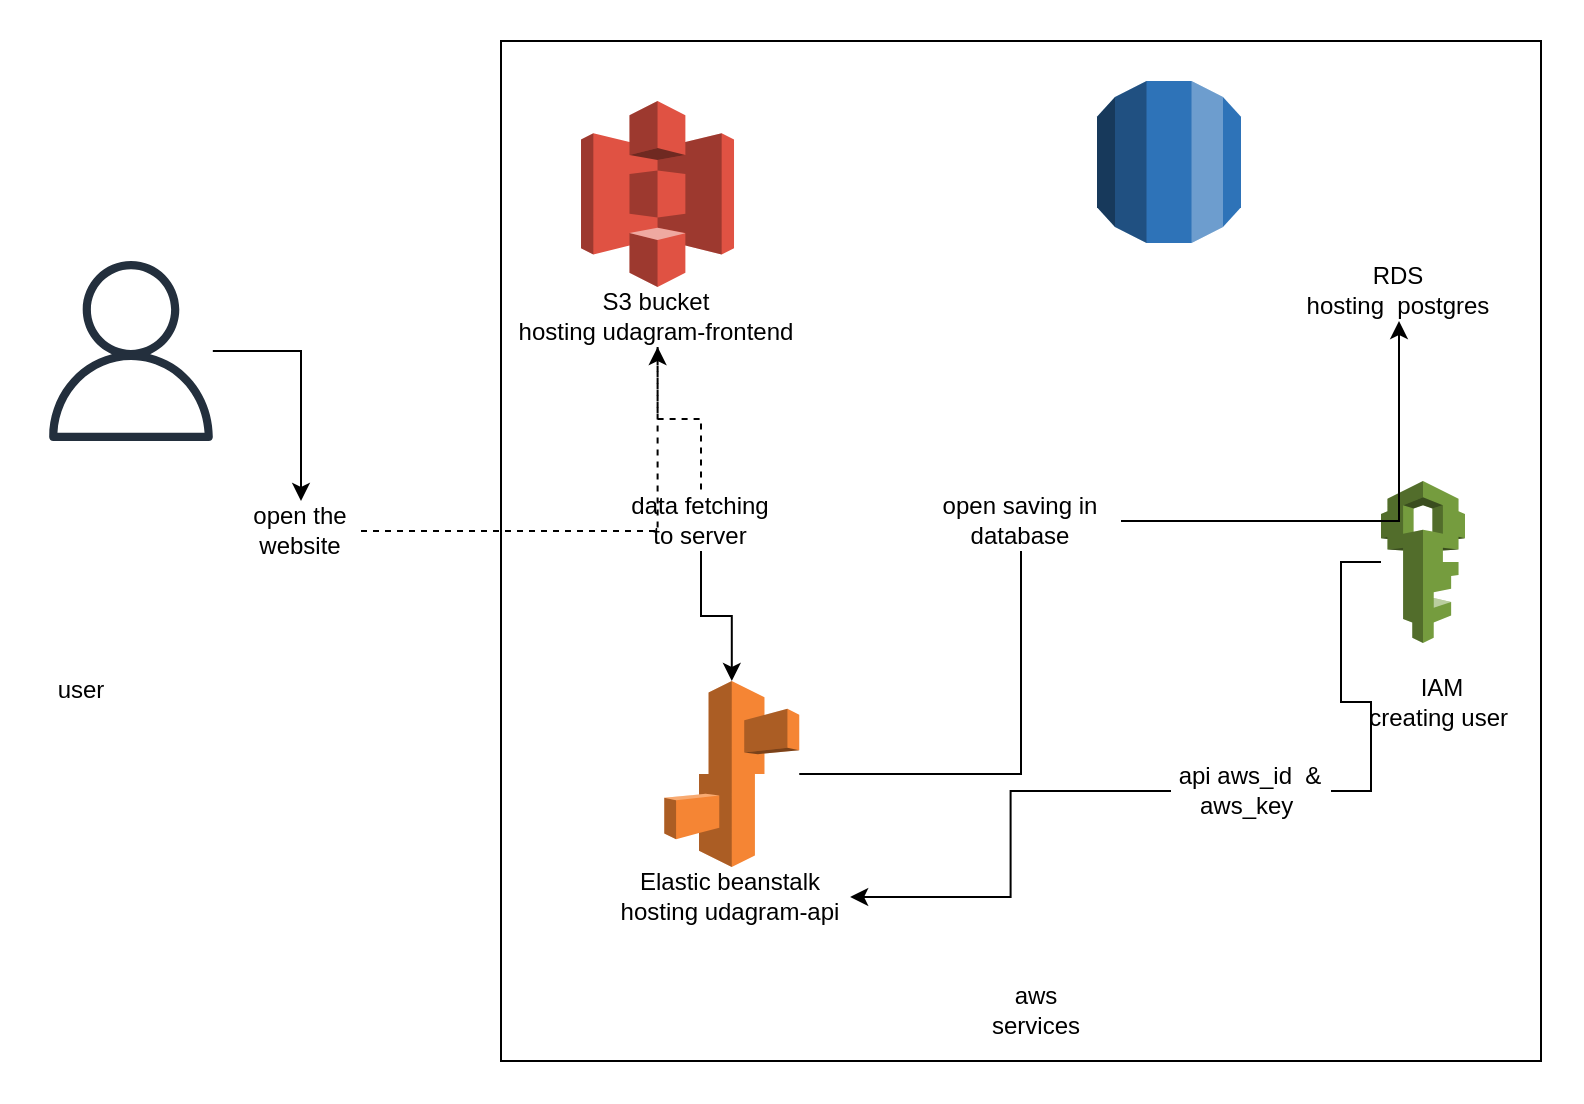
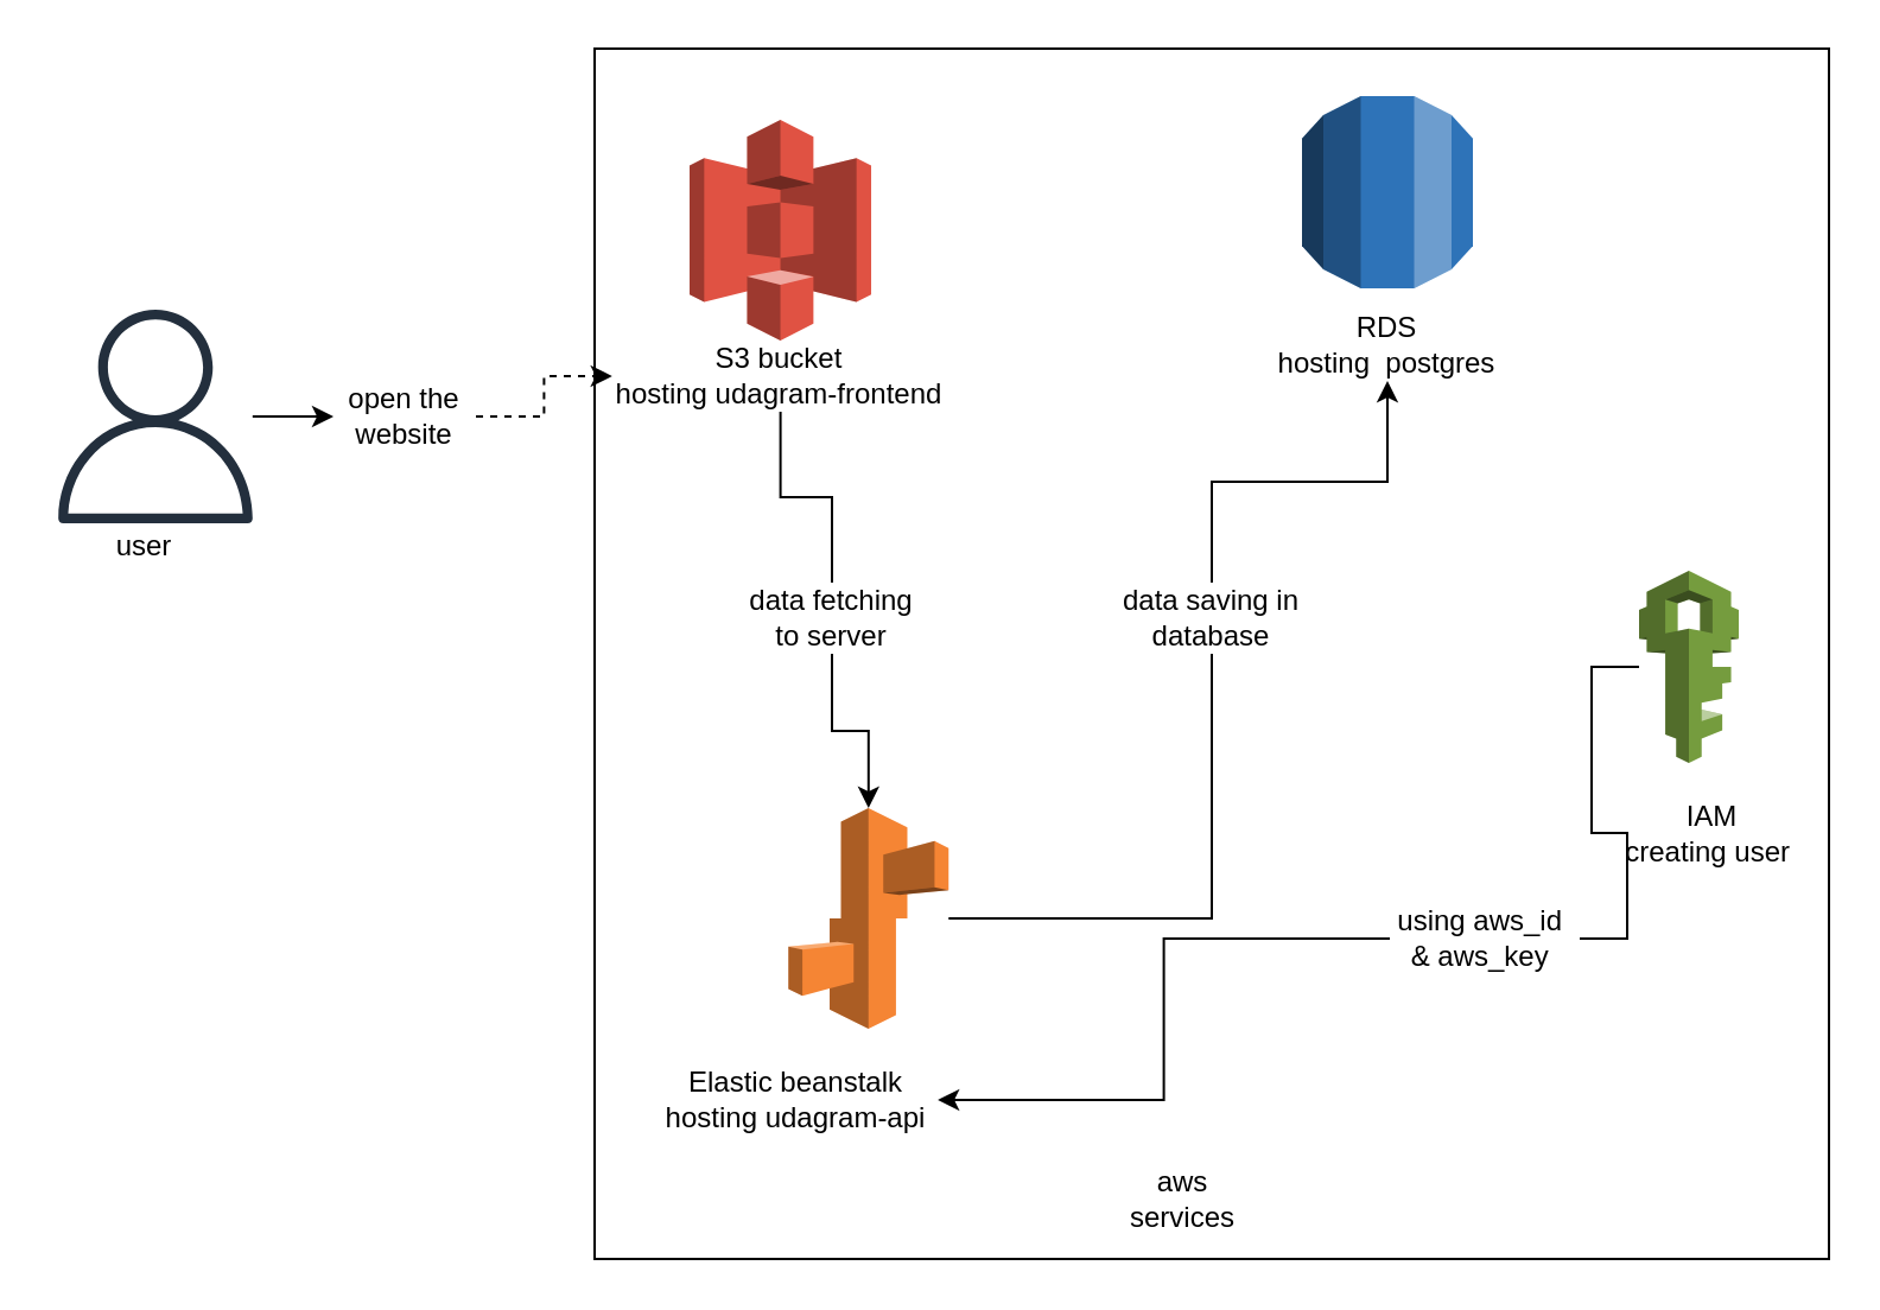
  <mxCell id="0" />
  <mxCell id="1" parent="0" />
  <mxCell id="2" value="" style="rounded=0;whiteSpace=wrap;html=1;" vertex="1" parent="1"><mxGeometry x="250" y="20" width="520" height="510" as="geometry" /></mxCell>
  <mxCell id="3" style="edgeStyle=orthogonalEdgeStyle;rounded=0;orthogonalLoop=1;jettySize=auto;html=1;entryX=1;entryY=0.5;entryDx=0;entryDy=0;startArrow=none;" edge="1" parent="1" source="23" target="17"><mxGeometry relative="1" as="geometry" /></mxCell>
  <mxCell id="4" value="" style="outlineConnect=0;dashed=0;verticalLabelPosition=bottom;verticalAlign=top;align=center;html=1;shape=mxgraph.aws3.iam;fillColor=#759C3E;gradientColor=none;" vertex="1" parent="1"><mxGeometry x="690" y="240" width="42" height="81" as="geometry" /></mxCell>
  <mxCell id="5" value="" style="outlineConnect=0;dashed=0;verticalLabelPosition=bottom;verticalAlign=top;align=center;html=1;shape=mxgraph.aws3.rds;fillColor=#2E73B8;gradientColor=none;" vertex="1" parent="1"><mxGeometry x="548" y="40" width="72" height="81" as="geometry" /></mxCell>
  <mxCell id="6" value="" style="outlineConnect=0;dashed=0;verticalLabelPosition=bottom;verticalAlign=top;align=center;html=1;shape=mxgraph.aws3.s3;fillColor=#E05243;gradientColor=none;" vertex="1" parent="1"><mxGeometry x="290.01" y="50" width="76.5" height="93" as="geometry" /></mxCell>
  <mxCell id="7" value="" style="edgeStyle=orthogonalEdgeStyle;rounded=0;orthogonalLoop=1;jettySize=auto;html=1;" edge="1" parent="1" source="8" target="12"><mxGeometry relative="1" as="geometry" /></mxCell>
  <mxCell id="8" value="" style="sketch=0;outlineConnect=0;fontColor=#232F3E;gradientColor=none;fillColor=#232F3D;strokeColor=none;dashed=0;verticalLabelPosition=bottom;verticalAlign=top;align=center;html=1;fontSize=12;fontStyle=0;aspect=fixed;pointerEvents=1;shape=mxgraph.aws4.user;" vertex="1" parent="1"><mxGeometry x="20" y="130" width="90" height="90" as="geometry" /></mxCell>
  <mxCell id="9" value="" style="outlineConnect=0;dashed=0;verticalLabelPosition=bottom;verticalAlign=top;align=center;html=1;shape=mxgraph.aws3.elastic_beanstalk;fillColor=#F58534;gradientColor=none;" vertex="1" parent="1"><mxGeometry x="331.63" y="340" width="67.5" height="93" as="geometry" /></mxCell>
- <mxCell id="10" value="user" style="text;html=1;align=center;verticalAlign=middle;resizable=0;points=[];autosize=1;strokeColor=none;fillColor=none;" vertex="1" parent="1"><mxGeometry x="20" y="335" width="40" height="20" as="geometry" /></mxCell>
+ <mxCell id="10" value="user" style="text;html=1;align=center;verticalAlign=middle;resizable=0;points=[];autosize=1;strokeColor=none;fillColor=none;" vertex="1" parent="1"><mxGeometry x="40" y="220" width="40" height="20" as="geometry" /></mxCell>
  <mxCell id="11" value="" style="edgeStyle=orthogonalEdgeStyle;rounded=0;orthogonalLoop=1;jettySize=auto;html=1;dashed=1;" edge="1" parent="1" source="12" target="14"><mxGeometry relative="1" as="geometry" /></mxCell>
- <mxCell id="12" value="open the website" style="text;html=1;strokeColor=none;fillColor=none;align=center;verticalAlign=middle;whiteSpace=wrap;rounded=0;" vertex="1" parent="1"><mxGeometry x="120" y="250" width="60" height="30" as="geometry" /></mxCell>
+ <mxCell id="12" value="open the website" style="text;html=1;strokeColor=none;fillColor=none;align=center;verticalAlign=middle;whiteSpace=wrap;rounded=0;" vertex="1" parent="1"><mxGeometry x="140" y="160" width="60" height="30" as="geometry" /></mxCell>
  <mxCell id="13" style="edgeStyle=orthogonalEdgeStyle;rounded=0;orthogonalLoop=1;jettySize=auto;html=1;startArrow=none;" edge="1" parent="1" source="15" target="9"><mxGeometry relative="1" as="geometry" /></mxCell>
  <mxCell id="14" value="S3 bucket&lt;br&gt;hosting udagram-frontend" style="text;html=1;strokeColor=none;fillColor=none;align=center;verticalAlign=middle;whiteSpace=wrap;rounded=0;" vertex="1" parent="1"><mxGeometry x="257.38" y="143" width="141.75" height="30" as="geometry" /></mxCell>
  <mxCell id="15" value="data fetching to server" style="text;html=1;strokeColor=none;fillColor=none;align=center;verticalAlign=middle;whiteSpace=wrap;rounded=0;" vertex="1" parent="1"><mxGeometry x="310" y="245" width="80" height="30" as="geometry" /></mxCell>
- <mxCell id="16" value="" style="edgeStyle=orthogonalEdgeStyle;rounded=0;orthogonalLoop=1;jettySize=auto;html=1;endArrow=none;dashed=1;" edge="1" parent="1" source="14" target="15"><mxGeometry relative="1" as="geometry"><mxPoint x="328.3" y="185" as="sourcePoint" /><mxPoint x="365.4" y="340" as="targetPoint" /></mxGeometry></mxCell>
- <mxCell id="17" value="Elastic beanstalk&lt;br&gt;hosting udagram-api" style="text;html=1;strokeColor=none;fillColor=none;align=center;verticalAlign=middle;whiteSpace=wrap;rounded=0;" vertex="1" parent="1"><mxGeometry x="306.2" y="433" width="118.37" height="30" as="geometry" /></mxCell>
- <mxCell id="18" value="open saving in database" style="text;html=1;strokeColor=none;fillColor=none;align=center;verticalAlign=middle;whiteSpace=wrap;rounded=0;" vertex="1" parent="1"><mxGeometry x="460" y="245" width="100" height="30" as="geometry" /></mxCell>
+ <mxCell id="16" value="" style="edgeStyle=orthogonalEdgeStyle;rounded=0;orthogonalLoop=1;jettySize=auto;html=1;endArrow=none;" edge="1" parent="1" source="14" target="15"><mxGeometry relative="1" as="geometry"><mxPoint x="328.3" y="185" as="sourcePoint" /><mxPoint x="365.4" y="340" as="targetPoint" /></mxGeometry></mxCell>
+ <mxCell id="17" value="Elastic beanstalk&lt;br&gt;hosting udagram-api" style="text;html=1;strokeColor=none;fillColor=none;align=center;verticalAlign=middle;whiteSpace=wrap;rounded=0;" vertex="1" parent="1"><mxGeometry x="276.2" y="448" width="118.37" height="30" as="geometry" /></mxCell>
+ <mxCell id="18" value="data saving in database" style="text;html=1;strokeColor=none;fillColor=none;align=center;verticalAlign=middle;whiteSpace=wrap;rounded=0;" vertex="1" parent="1"><mxGeometry x="460" y="245" width="100" height="30" as="geometry" /></mxCell>
  <mxCell id="19" value="" style="edgeStyle=orthogonalEdgeStyle;rounded=0;orthogonalLoop=1;jettySize=auto;html=1;endArrow=none;" edge="1" parent="1" source="9" target="18"><mxGeometry relative="1" as="geometry"><mxPoint x="399.13" y="386.5" as="sourcePoint" /><mxPoint x="516" y="161" as="targetPoint" /></mxGeometry></mxCell>
- <mxCell id="20" value="RDS&lt;br&gt;hosting&amp;nbsp; postgres" style="text;html=1;strokeColor=none;fillColor=none;align=center;verticalAlign=middle;whiteSpace=wrap;rounded=0;" vertex="1" parent="1"><mxGeometry x="651" y="130" width="96" height="30" as="geometry" /></mxCell>
+ <mxCell id="20" value="RDS&lt;br&gt;hosting&amp;nbsp; postgres" style="text;html=1;strokeColor=none;fillColor=none;align=center;verticalAlign=middle;whiteSpace=wrap;rounded=0;" vertex="1" parent="1"><mxGeometry x="536" y="130" width="96" height="30" as="geometry" /></mxCell>
  <mxCell id="21" value="" style="edgeStyle=orthogonalEdgeStyle;rounded=0;orthogonalLoop=1;jettySize=auto;html=1;startArrow=none;endArrow=classic;" edge="1" parent="1" source="18" target="20"><mxGeometry relative="1" as="geometry"><mxPoint x="510" y="245" as="sourcePoint" /><mxPoint x="584" y="121" as="targetPoint" /></mxGeometry></mxCell>
  <mxCell id="22" value="IAM&lt;br&gt;creating user&amp;nbsp;" style="text;html=1;strokeColor=none;fillColor=none;align=center;verticalAlign=middle;whiteSpace=wrap;rounded=0;" vertex="1" parent="1"><mxGeometry x="680" y="336" width="82" height="30" as="geometry" /></mxCell>
- <mxCell id="23" value="api aws_id&amp;nbsp; &amp;amp; aws_key&amp;nbsp;" style="text;html=1;strokeColor=none;fillColor=none;align=center;verticalAlign=middle;whiteSpace=wrap;rounded=0;" vertex="1" parent="1"><mxGeometry x="585" y="380" width="80" height="30" as="geometry" /></mxCell>
+ <mxCell id="23" value="using aws_id&amp;nbsp; &amp;amp; aws_key&amp;nbsp;" style="text;html=1;strokeColor=none;fillColor=none;align=center;verticalAlign=middle;whiteSpace=wrap;rounded=0;" vertex="1" parent="1"><mxGeometry x="585" y="380" width="80" height="30" as="geometry" /></mxCell>
  <mxCell id="24" value="" style="edgeStyle=orthogonalEdgeStyle;rounded=0;orthogonalLoop=1;jettySize=auto;html=1;entryX=1;entryY=0.5;entryDx=0;entryDy=0;endArrow=none;" edge="1" parent="1" source="4" target="23"><mxGeometry relative="1" as="geometry"><mxPoint x="690" y="280.5" as="sourcePoint" /><mxPoint x="424.57" y="448" as="targetPoint" /></mxGeometry></mxCell>
- <mxCell id="25" value="aws services" style="text;html=1;strokeColor=none;fillColor=none;align=center;verticalAlign=middle;whiteSpace=wrap;rounded=0;" vertex="1" parent="1"><mxGeometry x="488" y="490" width="60" height="30" as="geometry" /></mxCell>
+ <mxCell id="25" value="aws services" style="text;html=1;strokeColor=none;fillColor=none;align=center;verticalAlign=middle;whiteSpace=wrap;rounded=0;" vertex="1" parent="1"><mxGeometry x="468" y="490" width="60" height="30" as="geometry" /></mxCell>
